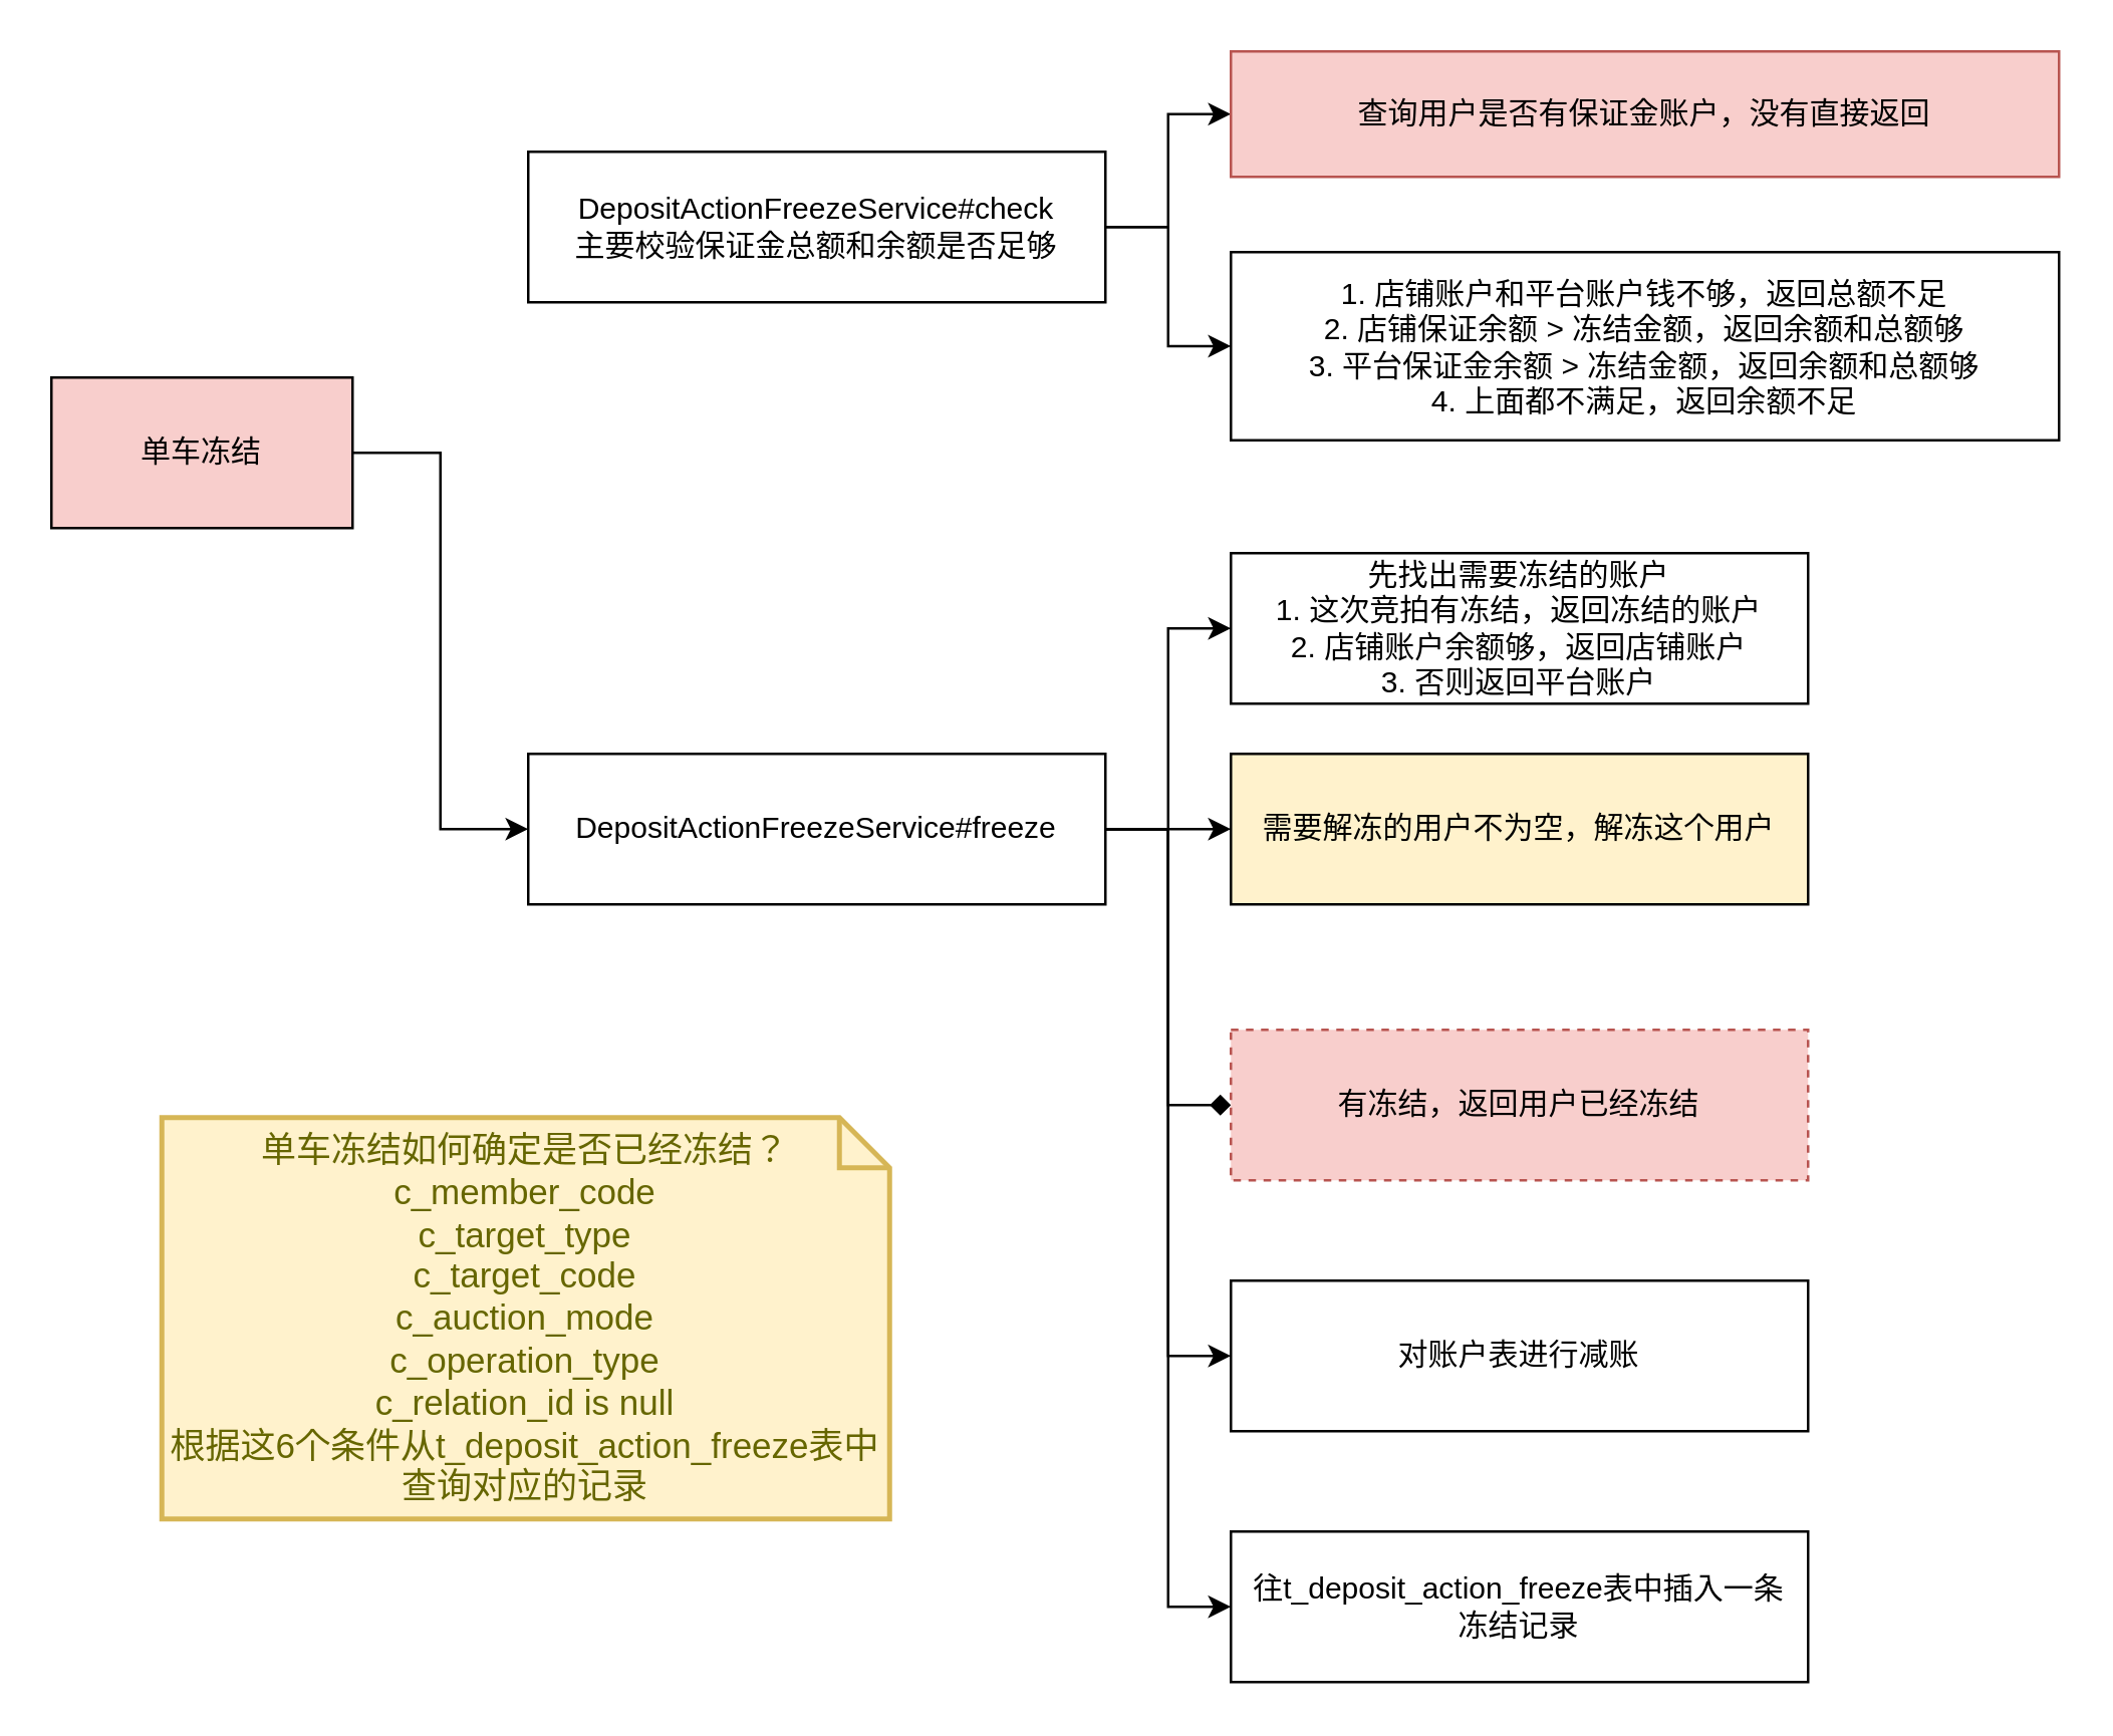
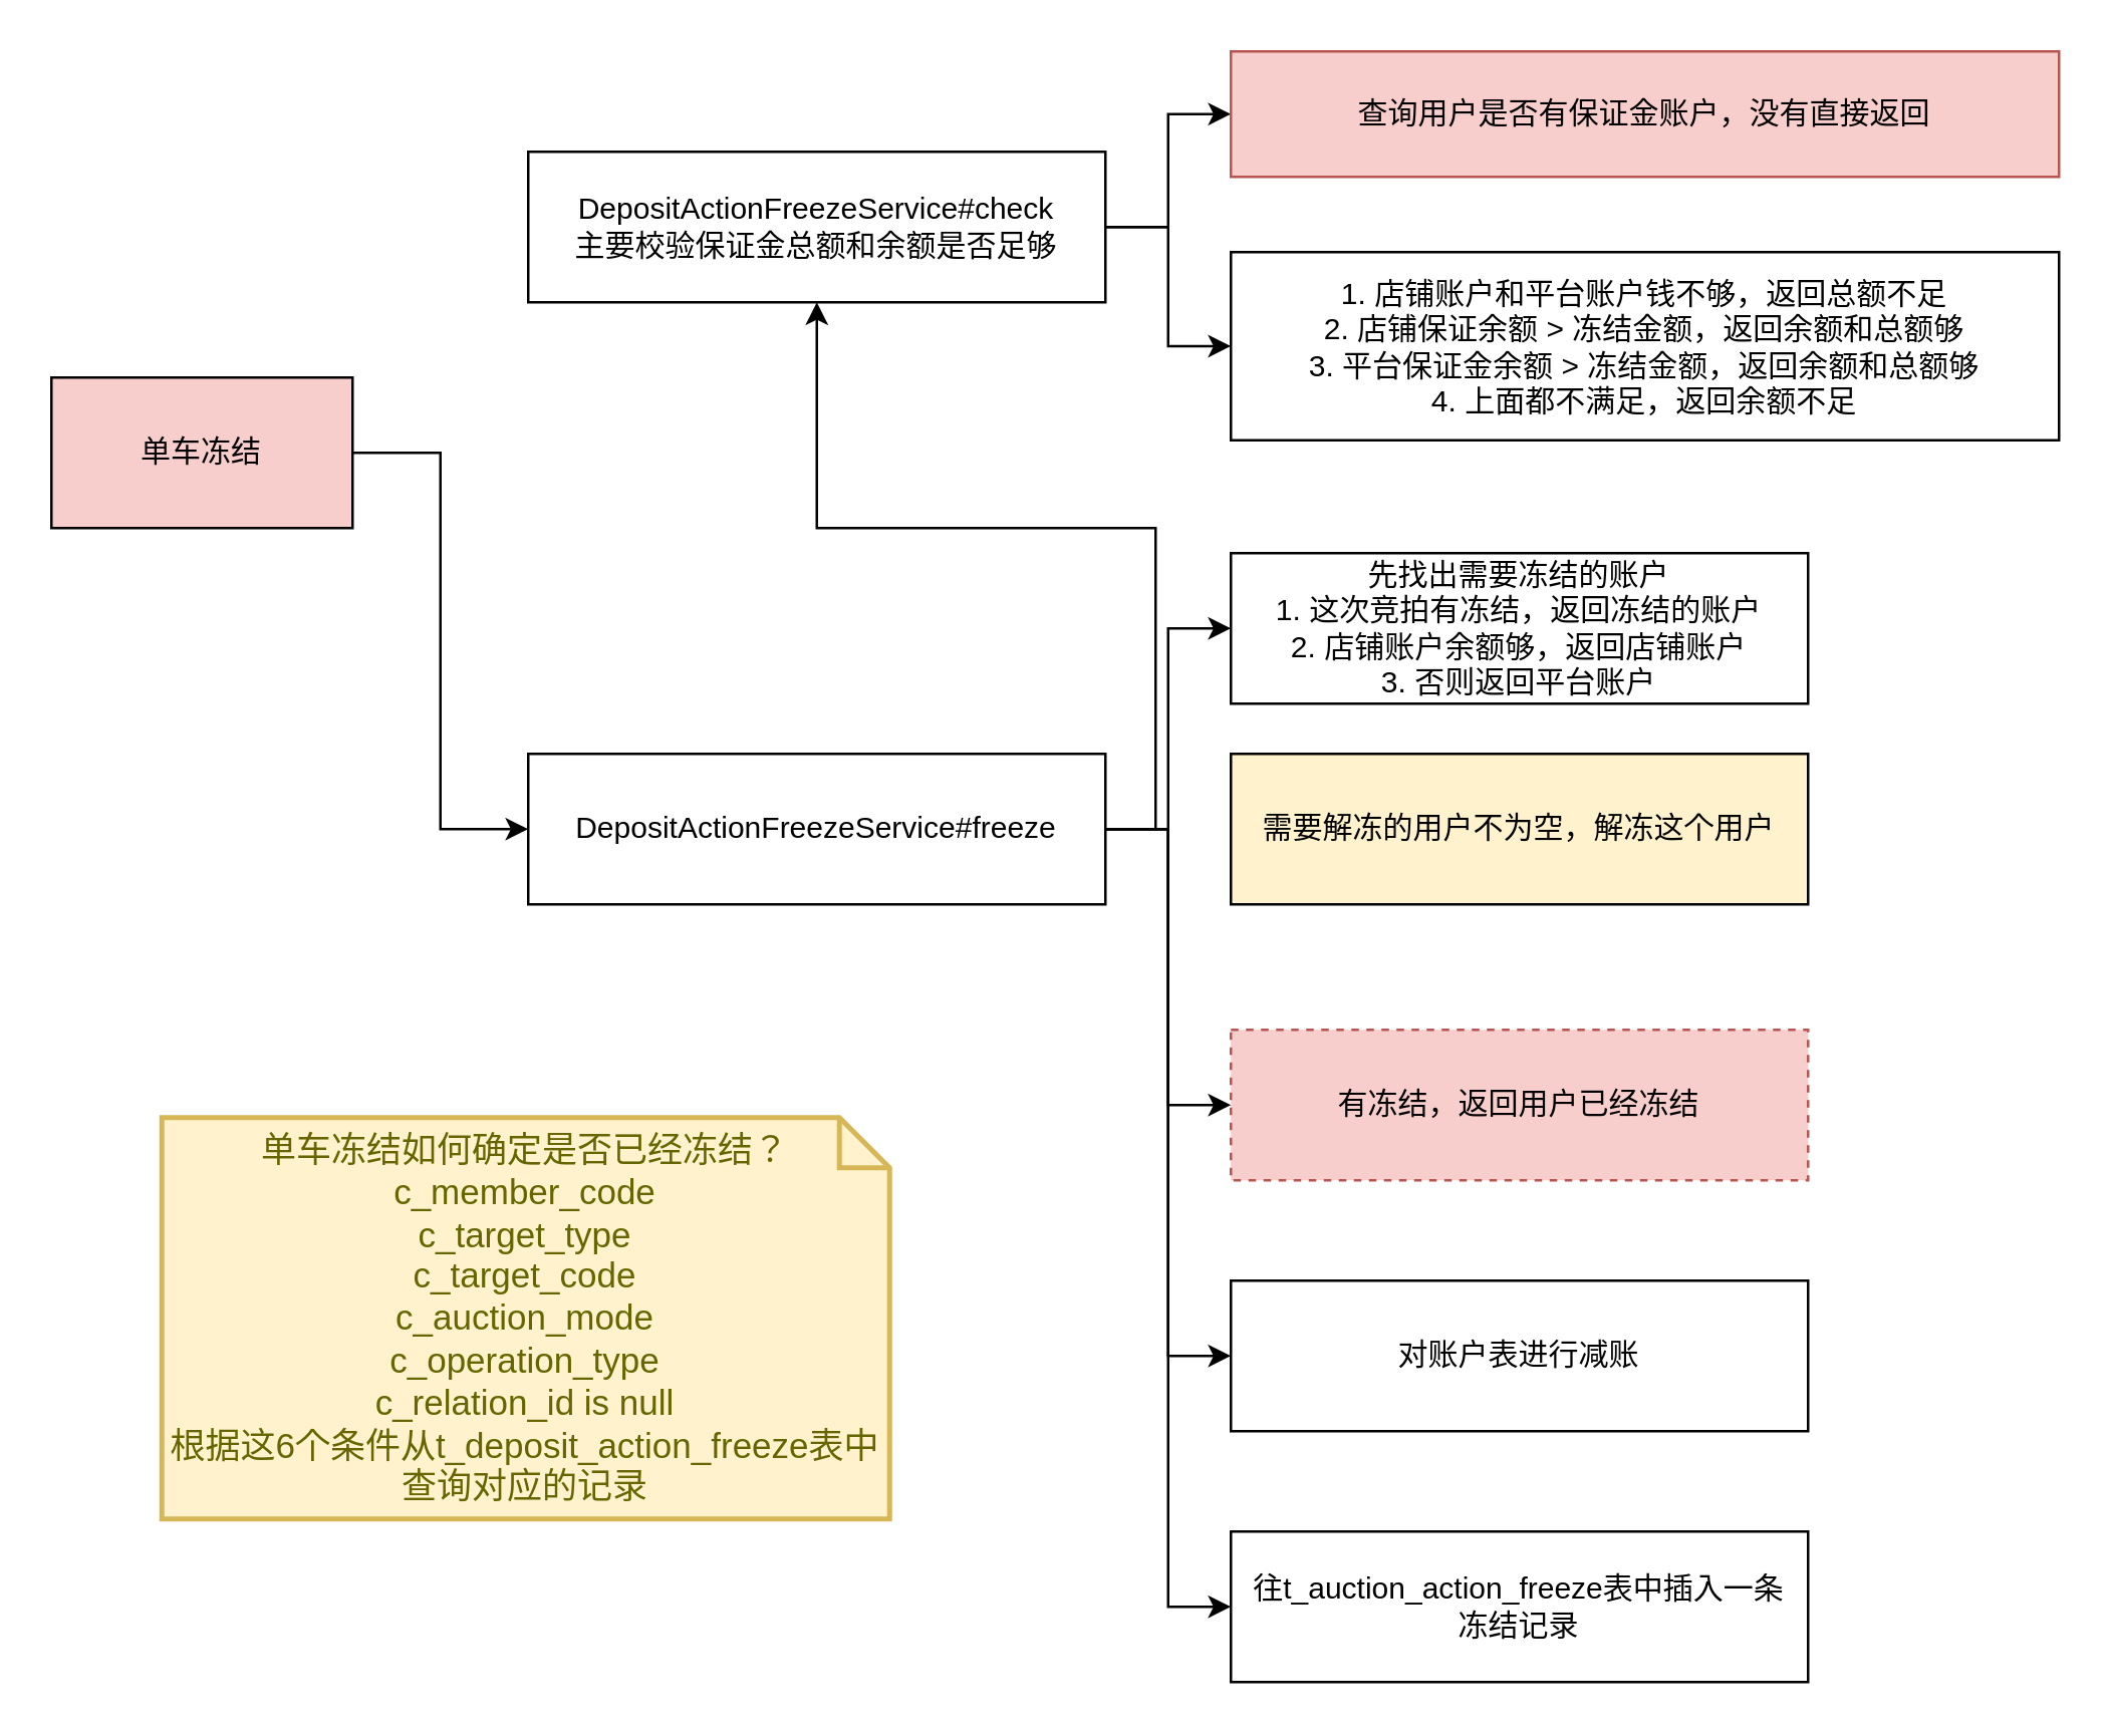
  <mxCell id="0" />
  <mxCell id="1" parent="0" />
  <mxCell id="2" style="edgeStyle=orthogonalEdgeStyle;rounded=0;orthogonalLoop=1;jettySize=auto;html=1;exitX=1;exitY=0.5;exitDx=0;exitDy=0;entryX=0;entryY=0.5;entryDx=0;entryDy=0;" edge="1" parent="1" source="3" target="9"><mxGeometry relative="1" as="geometry" /></mxCell>
  <mxCell id="3" value="单车冻结" style="rounded=0;whiteSpace=wrap;html=1;fillColor=#f8cecc;" vertex="1" parent="1"><mxGeometry x="20" y="150" width="120" height="60" as="geometry" /></mxCell>
  <mxCell id="4" style="edgeStyle=orthogonalEdgeStyle;rounded=0;orthogonalLoop=1;jettySize=auto;html=1;exitX=1;exitY=0.5;exitDx=0;exitDy=0;entryX=0;entryY=0.5;entryDx=0;entryDy=0;" edge="1" parent="1" source="9" target="15"><mxGeometry relative="1" as="geometry" /></mxCell>
- <mxCell id="5" style="edgeStyle=orthogonalEdgeStyle;rounded=0;orthogonalLoop=1;jettySize=auto;html=1;exitX=1;exitY=0.5;exitDx=0;exitDy=0;entryX=0;entryY=0.5;entryDx=0;entryDy=0;" edge="1" parent="1" source="9" target="16"><mxGeometry relative="1" as="geometry" /></mxCell>
- <mxCell id="6" style="edgeStyle=orthogonalEdgeStyle;rounded=0;orthogonalLoop=1;jettySize=auto;html=1;exitX=1;exitY=0.5;exitDx=0;exitDy=0;entryX=0;entryY=0.5;entryDx=0;entryDy=0;endArrow=diamond;" edge="1" parent="1" source="9" target="17"><mxGeometry relative="1" as="geometry" /></mxCell>
+ <mxCell id="5" style="edgeStyle=orthogonalEdgeStyle;rounded=0;orthogonalLoop=1;jettySize=auto;html=1;exitX=1;exitY=0.5;exitDx=0;exitDy=0;" edge="1" parent="1" source="9" target="12"><mxGeometry relative="1" as="geometry" /></mxCell>
+ <mxCell id="6" style="edgeStyle=orthogonalEdgeStyle;rounded=0;orthogonalLoop=1;jettySize=auto;html=1;exitX=1;exitY=0.5;exitDx=0;exitDy=0;entryX=0;entryY=0.5;entryDx=0;entryDy=0;" edge="1" parent="1" source="9" target="17"><mxGeometry relative="1" as="geometry" /></mxCell>
  <mxCell id="7" style="edgeStyle=orthogonalEdgeStyle;rounded=0;orthogonalLoop=1;jettySize=auto;html=1;exitX=1;exitY=0.5;exitDx=0;exitDy=0;entryX=0;entryY=0.5;entryDx=0;entryDy=0;" edge="1" parent="1" source="9" target="18"><mxGeometry relative="1" as="geometry" /></mxCell>
  <mxCell id="8" style="edgeStyle=orthogonalEdgeStyle;rounded=0;orthogonalLoop=1;jettySize=auto;html=1;exitX=1;exitY=0.5;exitDx=0;exitDy=0;entryX=0;entryY=0.5;entryDx=0;entryDy=0;" edge="1" parent="1" source="9" target="19"><mxGeometry relative="1" as="geometry" /></mxCell>
  <mxCell id="9" value="DepositActionFreezeService#freeze" style="rounded=0;whiteSpace=wrap;html=1;" vertex="1" parent="1"><mxGeometry x="210" y="300" width="230" height="60" as="geometry" /></mxCell>
  <mxCell id="10" style="edgeStyle=orthogonalEdgeStyle;rounded=0;orthogonalLoop=1;jettySize=auto;html=1;exitX=1;exitY=0.5;exitDx=0;exitDy=0;entryX=0;entryY=0.5;entryDx=0;entryDy=0;" edge="1" parent="1" source="12" target="13"><mxGeometry relative="1" as="geometry" /></mxCell>
  <mxCell id="11" style="edgeStyle=orthogonalEdgeStyle;rounded=0;orthogonalLoop=1;jettySize=auto;html=1;exitX=1;exitY=0.5;exitDx=0;exitDy=0;entryX=0;entryY=0.5;entryDx=0;entryDy=0;" edge="1" parent="1" source="12" target="14"><mxGeometry relative="1" as="geometry" /></mxCell>
  <mxCell id="12" value="DepositActionFreezeService#check&lt;br&gt;主要校验保证金总额和余额是否足够" style="rounded=0;whiteSpace=wrap;html=1;" vertex="1" parent="1"><mxGeometry x="210" y="60" width="230" height="60" as="geometry" /></mxCell>
  <mxCell id="13" value="查询用户是否有保证金账户，没有直接返回" style="rounded=0;whiteSpace=wrap;html=1;fillColor=#f8cecc;strokeColor=#b85450;" vertex="1" parent="1"><mxGeometry x="490" y="20" width="330" height="50" as="geometry" /></mxCell>
  <mxCell id="14" value="1. 店铺账户和平台账户钱不够，返回总额不足&lt;br&gt;2. 店铺保证余额 &amp;gt; 冻结金额，返回余额和总额够&lt;br&gt;3. 平台保证金余额 &amp;gt; 冻结金额，返回余额和总额够&lt;br&gt;4. 上面都不满足，返回余额不足" style="rounded=0;whiteSpace=wrap;html=1;" vertex="1" parent="1"><mxGeometry x="490" y="100" width="330" height="75" as="geometry" /></mxCell>
  <mxCell id="15" value="先找出需要冻结的账户&lt;br&gt;1. 这次竞拍有冻结，返回冻结的账户&lt;br&gt;2. 店铺账户余额够，返回店铺账户&lt;br&gt;3. 否则返回平台账户" style="rounded=0;whiteSpace=wrap;html=1;" vertex="1" parent="1"><mxGeometry x="490" y="220" width="230" height="60" as="geometry" /></mxCell>
  <mxCell id="16" value="需要解冻的用户不为空，解冻这个用户" style="rounded=0;whiteSpace=wrap;html=1;fillColor=#fff2cc;" vertex="1" parent="1"><mxGeometry x="490" y="300" width="230" height="60" as="geometry" /></mxCell>
  <mxCell id="17" value="有冻结，返回用户已经冻结" style="rounded=0;whiteSpace=wrap;html=1;fillColor=#f8cecc;strokeColor=#b85450;dashed=1;" vertex="1" parent="1"><mxGeometry x="490" y="410" width="230" height="60" as="geometry" /></mxCell>
  <mxCell id="18" value="对账户表进行减账" style="rounded=0;whiteSpace=wrap;html=1;" vertex="1" parent="1"><mxGeometry x="490" y="510" width="230" height="60" as="geometry" /></mxCell>
- <mxCell id="19" value="往t_deposit_action_freeze表中插入一条&lt;br&gt;冻结记录" style="rounded=0;whiteSpace=wrap;html=1;" vertex="1" parent="1"><mxGeometry x="490" y="610" width="230" height="60" as="geometry" /></mxCell>
+ <mxCell id="19" value="往t_auction_action_freeze表中插入一条&lt;br&gt;冻结记录" style="rounded=0;whiteSpace=wrap;html=1;" vertex="1" parent="1"><mxGeometry x="490" y="610" width="230" height="60" as="geometry" /></mxCell>
  <mxCell id="20" value="单车冻结如何确定是否已经冻结？&lt;br&gt;&lt;div&gt;c_member_code&lt;/div&gt;&lt;div&gt;c_target_type&lt;/div&gt;&lt;div&gt;c_target_code&lt;/div&gt;&lt;div&gt;c_auction_mode&lt;/div&gt;&lt;div&gt;c_operation_type&lt;/div&gt;&lt;div&gt;c_relation_id is null&lt;/div&gt;&lt;div&gt;根据这6个条件从t_deposit_action_freeze表中查询对应的记录&lt;/div&gt;" style="shape=note;strokeWidth=2;fontSize=14;size=20;whiteSpace=wrap;html=1;fillColor=#fff2cc;strokeColor=#d6b656;fontColor=#666600;" vertex="1" parent="1"><mxGeometry x="64" y="445" width="290" height="160" as="geometry" /></mxCell>
